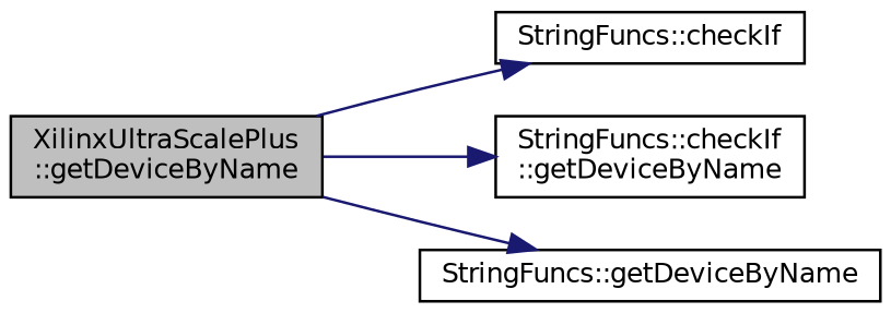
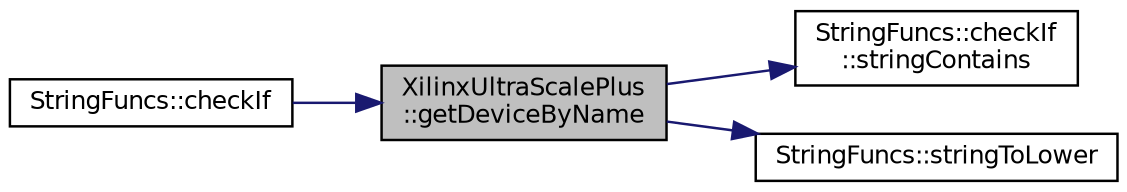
  digraph {
    rankdir=LR
    node [color=black fillcolor=white fontname=Helvetica fontsize=10 shape=record style=filled]
    edge [color=midnightblue fontname=Helvetica fontsize=10 labelfontname=Helvetica labelfontsize=10 style=solid]
    n1 [fillcolor=grey75 fontcolor=black height=0.2 label="XilinxUltraScalePlus\l::getDeviceByName" width=0.4]
    n2 [height=0.2 label="StringFuncs::checkIf" width=0.4]
-   n3 [height=0.2 label="StringFuncs::checkIf\l::getDeviceByName" width=0.4]
-   n4 [height=0.2 label="StringFuncs::getDeviceByName" width=0.4]
-   n1 -> n2
+   n3 [height=0.2 label="StringFuncs::checkIf\l::stringContains" width=0.4]
+   n4 [height=0.2 label="StringFuncs::stringToLower" width=0.4]
+   n2 -> n1
    n1 -> n3
    n1 -> n4
  }
